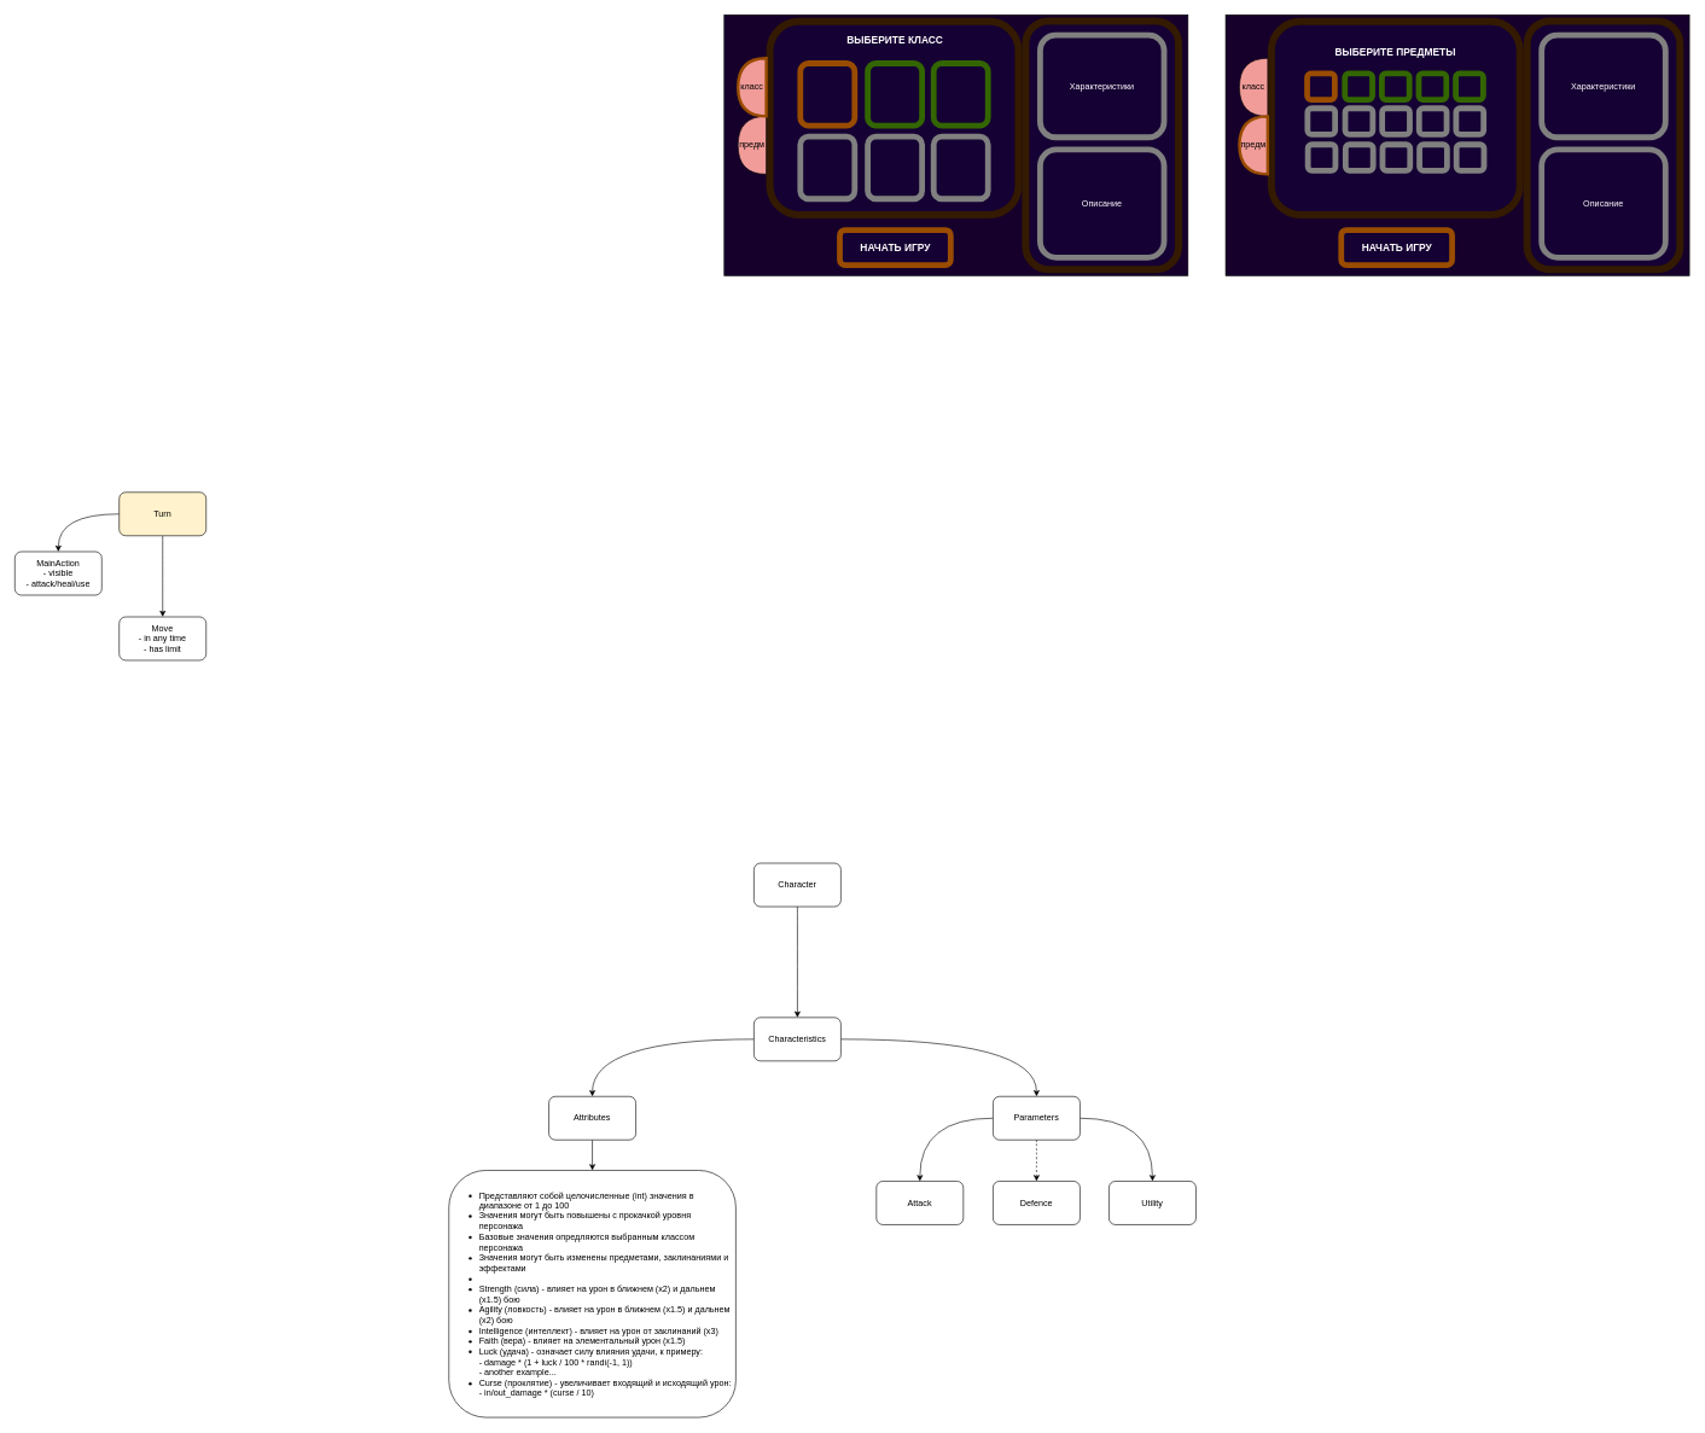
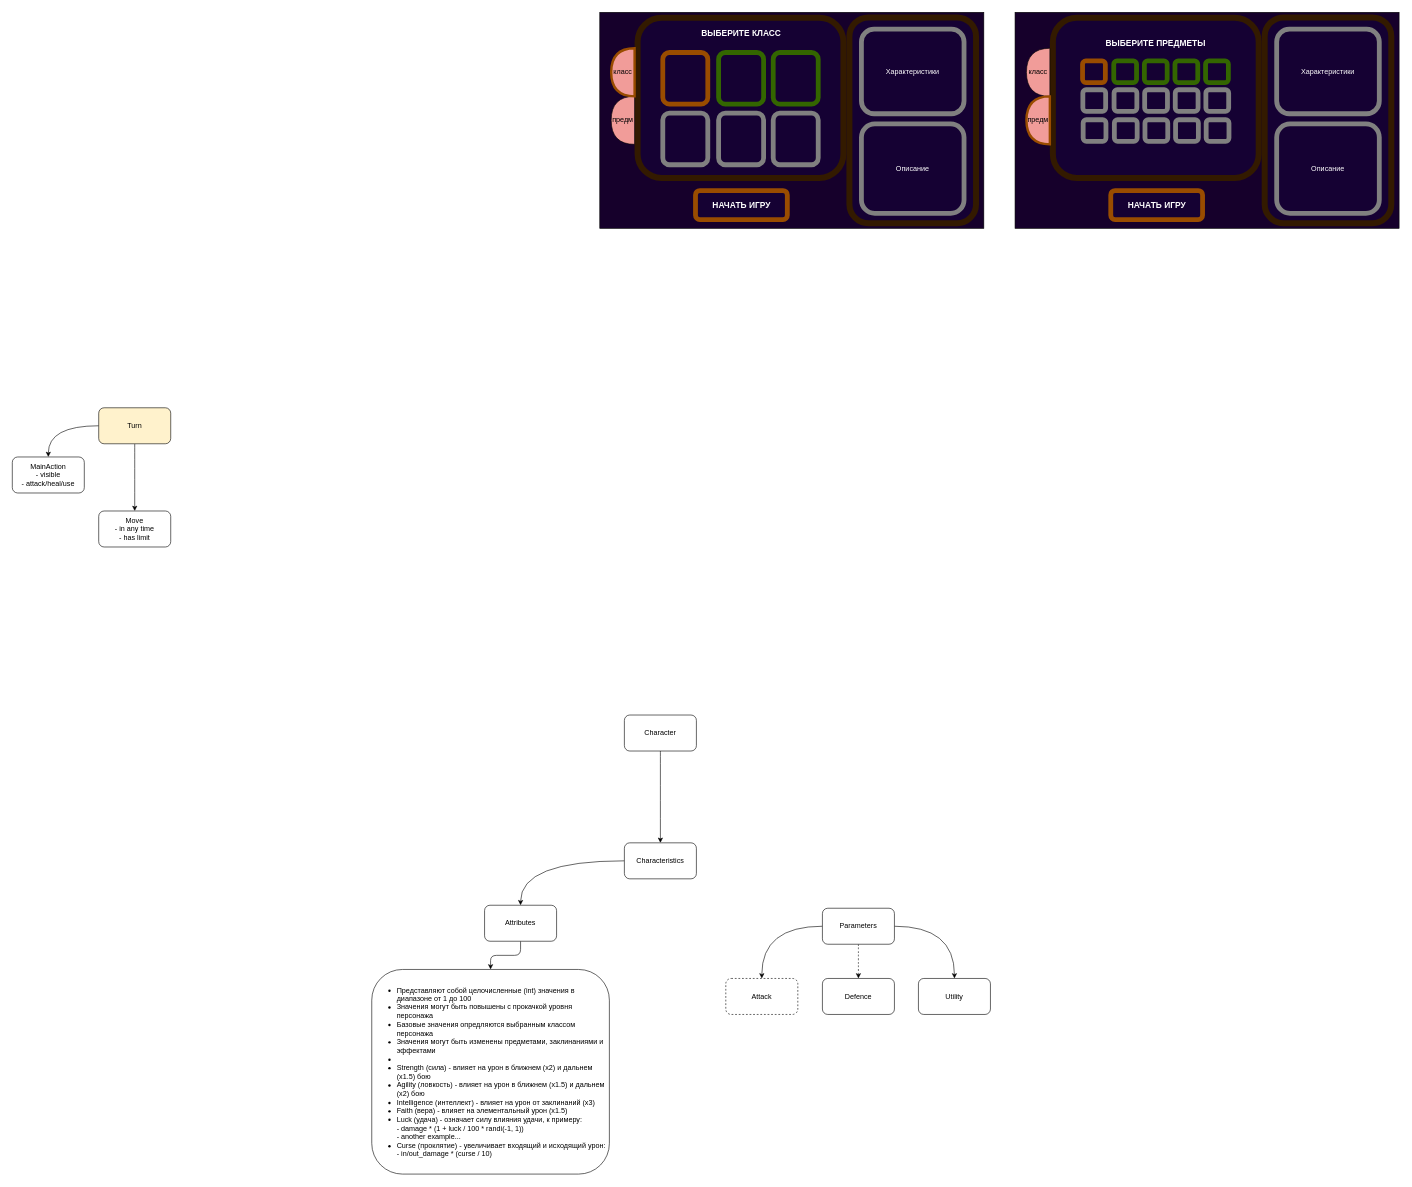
  <mxCell id="0" />
  <mxCell id="1" parent="0" />
  <mxCell id="2" style="edgeStyle=orthogonalEdgeStyle;rounded=1;orthogonalLoop=1;jettySize=auto;html=1;exitX=0;exitY=0.5;exitDx=0;exitDy=0;entryX=0.5;entryY=0;entryDx=0;entryDy=0;curved=1;labelBackgroundColor=none;fontColor=default;" parent="1" source="4" target="5" edge="1"><mxGeometry relative="1" as="geometry" /></mxCell>
  <mxCell id="3" style="edgeStyle=orthogonalEdgeStyle;rounded=1;orthogonalLoop=1;jettySize=auto;html=1;exitX=0.5;exitY=1;exitDx=0;exitDy=0;curved=1;labelBackgroundColor=none;fontColor=default;" parent="1" source="4" target="6" edge="1"><mxGeometry relative="1" as="geometry" /></mxCell>
  <mxCell id="4" value="Turn" style="rounded=1;whiteSpace=wrap;html=1;labelBackgroundColor=none;fillColor=#fff2cc;" parent="1" vertex="1"><mxGeometry x="164" y="679" width="120" height="60" as="geometry" /></mxCell>
  <mxCell id="5" value="MainAction&lt;div&gt;- visible&lt;/div&gt;&lt;div&gt;- attack/heal/use&lt;/div&gt;" style="rounded=1;whiteSpace=wrap;html=1;labelBackgroundColor=none;" parent="1" vertex="1"><mxGeometry x="20" y="761" width="120" height="60" as="geometry" /></mxCell>
  <mxCell id="6" value="Move&lt;div&gt;- in any time&lt;/div&gt;&lt;div&gt;- has limit&lt;/div&gt;" style="rounded=1;whiteSpace=wrap;html=1;labelBackgroundColor=none;" parent="1" vertex="1"><mxGeometry x="164" y="851" width="120" height="60" as="geometry" /></mxCell>
  <mxCell id="7" style="edgeStyle=orthogonalEdgeStyle;rounded=0;orthogonalLoop=1;jettySize=auto;html=1;exitX=0.5;exitY=1;exitDx=0;exitDy=0;curved=1;" parent="1" source="8" target="11" edge="1"><mxGeometry relative="1" as="geometry" /></mxCell>
  <mxCell id="8" value="Character" style="rounded=1;whiteSpace=wrap;html=1;labelBackgroundColor=none;" parent="1" vertex="1"><mxGeometry x="1040" y="1191" width="120" height="60" as="geometry" /></mxCell>
  <mxCell id="9" style="edgeStyle=orthogonalEdgeStyle;rounded=1;orthogonalLoop=1;jettySize=auto;html=1;exitX=0;exitY=0.5;exitDx=0;exitDy=0;curved=1;labelBackgroundColor=none;fontColor=default;" parent="1" source="11" target="13" edge="1"><mxGeometry relative="1" as="geometry" /></mxCell>
- <mxCell id="10" style="edgeStyle=orthogonalEdgeStyle;rounded=1;orthogonalLoop=1;jettySize=auto;html=1;exitX=1;exitY=0.5;exitDx=0;exitDy=0;curved=1;labelBackgroundColor=none;fontColor=default;" parent="1" source="11" target="17" edge="1"><mxGeometry relative="1" as="geometry" /></mxCell>
  <mxCell id="11" value="Characteristics" style="rounded=1;whiteSpace=wrap;html=1;labelBackgroundColor=none;" parent="1" vertex="1"><mxGeometry x="1040" y="1404" width="120" height="60" as="geometry" /></mxCell>
  <mxCell id="12" style="edgeStyle=orthogonalEdgeStyle;rounded=1;orthogonalLoop=1;jettySize=auto;html=1;exitX=0.5;exitY=1;exitDx=0;exitDy=0;labelBackgroundColor=none;fontColor=default;" parent="1" source="13" target="21" edge="1"><mxGeometry relative="1" as="geometry" /></mxCell>
- <mxCell id="13" value="Attributes" style="rounded=1;whiteSpace=wrap;html=1;labelBackgroundColor=none;" parent="1" vertex="1"><mxGeometry x="757" y="1513" width="120" height="60" as="geometry" /></mxCell>
+ <mxCell id="13" value="Attributes" style="rounded=1;whiteSpace=wrap;html=1;labelBackgroundColor=none;" parent="1" vertex="1"><mxGeometry x="807" y="1508" width="120" height="60" as="geometry" /></mxCell>
  <mxCell id="14" style="edgeStyle=orthogonalEdgeStyle;rounded=1;orthogonalLoop=1;jettySize=auto;html=1;exitX=0.5;exitY=1;exitDx=0;exitDy=0;curved=1;labelBackgroundColor=none;fontColor=default;dashed=1;" parent="1" source="17" target="19" edge="1"><mxGeometry relative="1" as="geometry" /></mxCell>
  <mxCell id="15" style="edgeStyle=orthogonalEdgeStyle;rounded=1;orthogonalLoop=1;jettySize=auto;html=1;exitX=0;exitY=0.5;exitDx=0;exitDy=0;curved=1;labelBackgroundColor=none;fontColor=default;" parent="1" source="17" target="18" edge="1"><mxGeometry relative="1" as="geometry" /></mxCell>
  <mxCell id="16" style="edgeStyle=orthogonalEdgeStyle;rounded=1;orthogonalLoop=1;jettySize=auto;html=1;exitX=1;exitY=0.5;exitDx=0;exitDy=0;curved=1;labelBackgroundColor=none;fontColor=default;" parent="1" source="17" target="20" edge="1"><mxGeometry relative="1" as="geometry" /></mxCell>
  <mxCell id="17" value="Parameters" style="rounded=1;whiteSpace=wrap;html=1;labelBackgroundColor=none;" parent="1" vertex="1"><mxGeometry x="1370" y="1513" width="120" height="60" as="geometry" /></mxCell>
- <mxCell id="18" value="Attack" style="rounded=1;whiteSpace=wrap;html=1;labelBackgroundColor=none;" parent="1" vertex="1"><mxGeometry x="1209" y="1630" width="120" height="60" as="geometry" /></mxCell>
+ <mxCell id="18" value="Attack" style="rounded=1;whiteSpace=wrap;html=1;labelBackgroundColor=none;dashed=1;" parent="1" vertex="1"><mxGeometry x="1209" y="1630" width="120" height="60" as="geometry" /></mxCell>
  <mxCell id="19" value="Defence" style="rounded=1;whiteSpace=wrap;html=1;labelBackgroundColor=none;" parent="1" vertex="1"><mxGeometry x="1370" y="1630" width="120" height="60" as="geometry" /></mxCell>
  <mxCell id="20" value="Utility" style="rounded=1;whiteSpace=wrap;html=1;labelBackgroundColor=none;" parent="1" vertex="1"><mxGeometry x="1530" y="1630" width="120" height="60" as="geometry" /></mxCell>
  <mxCell id="21" value="&lt;ul&gt;&lt;li&gt;Представляют собой целочисленные (int) значения в диапазоне от 1 до 100&lt;/li&gt;&lt;li&gt;Значения могут быть повышены с прокачкой уровня персонажа&lt;/li&gt;&lt;li&gt;Базовые значения опредляются выбранным классом персонажа&lt;/li&gt;&lt;li&gt;Значения могут быть изменены предметами, заклинаниями и эффектами&lt;/li&gt;&lt;li&gt;&lt;br&gt;&lt;/li&gt;&lt;li&gt;Strength (сила) - влияет на урон в ближнем (х2) и дальнем (х1.5) бою&lt;/li&gt;&lt;li&gt;Agility (ловкость) - влияет на урон в ближнем (х1.5) и дальнем (х2) бою&lt;/li&gt;&lt;li&gt;Intelligence (интеллект) - влияет на урон от заклинаний (х3)&lt;/li&gt;&lt;li&gt;Faith (вера) - влияет на элементальный урон (х1.5)&lt;/li&gt;&lt;li&gt;Luck (удача) - означает силу влияния удачи, к примеру:&lt;br&gt;- damage * (1 + luck / 100 * randi(-1, 1))&lt;br&gt;- another example...&lt;/li&gt;&lt;li&gt;Curse (проклятие) - увеличивает входящий и исходящий урон:&lt;br&gt;- in/out_damage * (curse / 10)&lt;/li&gt;&lt;/ul&gt;" style="rounded=1;whiteSpace=wrap;html=1;align=left;spacing=2;labelBackgroundColor=none;" parent="1" vertex="1"><mxGeometry x="619" y="1615" width="396" height="341" as="geometry" /></mxCell>
  <mxCell id="22" value="" style="rounded=0;whiteSpace=wrap;html=1;fillColor=#16002B;" vertex="1" parent="1"><mxGeometry x="999" y="20" width="640" height="360" as="geometry" /></mxCell>
  <mxCell id="23" value="" style="rounded=1;whiteSpace=wrap;html=1;strokeWidth=10;strokeColor=#331A00;fillColor=#150133;" vertex="1" parent="1"><mxGeometry x="1062" y="29" width="343" height="267" as="geometry" /></mxCell>
  <mxCell id="24" value="" style="rounded=1;whiteSpace=wrap;html=1;strokeWidth=10;strokeColor=#331A00;fillColor=#150133;" vertex="1" parent="1"><mxGeometry x="1415" y="28.5" width="211" height="343" as="geometry" /></mxCell>
  <mxCell id="25" value="" style="rounded=1;whiteSpace=wrap;html=1;strokeWidth=8;strokeColor=#994C00;fillColor=#150133;" vertex="1" parent="1"><mxGeometry x="1104" y="87" width="75" height="86" as="geometry" /></mxCell>
  <mxCell id="26" value="" style="rounded=1;whiteSpace=wrap;html=1;strokeWidth=8;strokeColor=#336600;fillColor=#150133;" vertex="1" parent="1"><mxGeometry x="1197" y="87" width="75" height="86" as="geometry" /></mxCell>
  <mxCell id="27" value="" style="rounded=1;whiteSpace=wrap;html=1;strokeWidth=8;strokeColor=#336600;fillColor=#150133;" vertex="1" parent="1"><mxGeometry x="1288" y="87" width="75" height="86" as="geometry" /></mxCell>
  <mxCell id="28" value="" style="rounded=1;whiteSpace=wrap;html=1;strokeWidth=8;strokeColor=#808080;fillColor=#150133;" vertex="1" parent="1"><mxGeometry x="1104" y="188" width="75" height="86" as="geometry" /></mxCell>
  <mxCell id="29" value="" style="rounded=1;whiteSpace=wrap;html=1;strokeWidth=8;strokeColor=#808080;fillColor=#150133;" vertex="1" parent="1"><mxGeometry x="1197" y="188" width="75" height="86" as="geometry" /></mxCell>
  <mxCell id="30" value="" style="rounded=1;whiteSpace=wrap;html=1;strokeWidth=8;strokeColor=#808080;fillColor=#150133;" vertex="1" parent="1"><mxGeometry x="1288" y="188" width="75" height="86" as="geometry" /></mxCell>
  <mxCell id="31" value="ВЫБЕРИТЕ КЛАСС" style="text;html=1;align=center;verticalAlign=middle;whiteSpace=wrap;rounded=0;fontStyle=1;fontColor=#FFFFFF;fontSize=14;" vertex="1" parent="1"><mxGeometry x="1160" y="40" width="150" height="30" as="geometry" /></mxCell>
  <mxCell id="32" value="предм" style="shape=or;whiteSpace=wrap;html=1;rotation=0;fillColor=#F19C99;flipH=1;strokeWidth=1;" vertex="1" parent="1"><mxGeometry x="1018" y="160" width="39" height="80" as="geometry" /></mxCell>
  <mxCell id="33" value="&lt;font color=&quot;#ffffff&quot;&gt;Характеристики&lt;/font&gt;" style="rounded=1;whiteSpace=wrap;html=1;strokeWidth=8;strokeColor=#808080;fillColor=#150133;" vertex="1" parent="1"><mxGeometry x="1435" y="48" width="171" height="141" as="geometry" /></mxCell>
  <mxCell id="34" value="&lt;span style=&quot;color: rgb(255, 255, 255);&quot;&gt;Описание&lt;/span&gt;" style="rounded=1;whiteSpace=wrap;html=1;strokeWidth=8;strokeColor=#808080;fillColor=#150133;" vertex="1" parent="1"><mxGeometry x="1435" y="206" width="171" height="149" as="geometry" /></mxCell>
  <mxCell id="35" value="&lt;font color=&quot;#ffffff&quot; style=&quot;font-size: 14px;&quot;&gt;&lt;b&gt;НАЧАТЬ ИГРУ&lt;/b&gt;&lt;/font&gt;" style="rounded=1;whiteSpace=wrap;html=1;strokeWidth=8;strokeColor=#994C00;fillColor=#150133;" vertex="1" parent="1"><mxGeometry x="1158.5" y="317" width="153" height="48.5" as="geometry" /></mxCell>
  <mxCell id="36" value="" style="rounded=0;whiteSpace=wrap;html=1;fillColor=#16002B;" vertex="1" parent="1"><mxGeometry x="1691" y="20" width="640" height="360" as="geometry" /></mxCell>
  <mxCell id="37" value="" style="rounded=1;whiteSpace=wrap;html=1;strokeWidth=10;strokeColor=#331A00;fillColor=#150133;" vertex="1" parent="1"><mxGeometry x="1754" y="29" width="343" height="267" as="geometry" /></mxCell>
  <mxCell id="38" value="" style="rounded=1;whiteSpace=wrap;html=1;strokeWidth=10;strokeColor=#331A00;fillColor=#150133;" vertex="1" parent="1"><mxGeometry x="2107" y="28.5" width="211" height="343" as="geometry" /></mxCell>
  <mxCell id="39" value="" style="rounded=1;whiteSpace=wrap;html=1;strokeWidth=8;strokeColor=#994C00;fillColor=#150133;" vertex="1" parent="1"><mxGeometry x="1803.5" y="101" width="38" height="36" as="geometry" /></mxCell>
  <mxCell id="40" value="ВЫБЕРИТЕ ПРЕДМЕТЫ" style="text;html=1;align=center;verticalAlign=middle;whiteSpace=wrap;rounded=0;fontStyle=1;fontColor=#FFFFFF;fontSize=14;" vertex="1" parent="1"><mxGeometry x="1838" y="57" width="175" height="30" as="geometry" /></mxCell>
  <mxCell id="41" value="класс" style="shape=or;whiteSpace=wrap;html=1;rotation=0;fontColor=#000000;fillColor=#F19C99;flipH=1;" vertex="1" parent="1"><mxGeometry x="1710" y="80" width="39" height="80" as="geometry" /></mxCell>
  <mxCell id="42" value="предм" style="shape=or;whiteSpace=wrap;html=1;rotation=0;fillColor=#F19C99;flipH=1;strokeWidth=4;strokeColor=#994C00;" vertex="1" parent="1"><mxGeometry x="1710" y="160" width="39" height="80" as="geometry" /></mxCell>
  <mxCell id="43" value="&lt;font color=&quot;#ffffff&quot;&gt;Характеристики&lt;/font&gt;" style="rounded=1;whiteSpace=wrap;html=1;strokeWidth=8;strokeColor=#808080;fillColor=#150133;" vertex="1" parent="1"><mxGeometry x="2127" y="48" width="171" height="141" as="geometry" /></mxCell>
  <mxCell id="44" value="&lt;span style=&quot;color: rgb(255, 255, 255);&quot;&gt;Описание&lt;/span&gt;" style="rounded=1;whiteSpace=wrap;html=1;strokeWidth=8;strokeColor=#808080;fillColor=#150133;" vertex="1" parent="1"><mxGeometry x="2127" y="206" width="171" height="149" as="geometry" /></mxCell>
  <mxCell id="45" value="&lt;font color=&quot;#ffffff&quot; style=&quot;font-size: 14px;&quot;&gt;&lt;b&gt;НАЧАТЬ ИГРУ&lt;/b&gt;&lt;/font&gt;" style="rounded=1;whiteSpace=wrap;html=1;strokeWidth=8;strokeColor=#994C00;fillColor=#150133;" vertex="1" parent="1"><mxGeometry x="1850.5" y="317" width="153" height="48.5" as="geometry" /></mxCell>
  <mxCell id="46" value="класс" style="shape=or;whiteSpace=wrap;html=1;rotation=0;fontColor=#000000;fillColor=#F19C99;flipH=1;strokeColor=#994C00;strokeWidth=4;" vertex="1" parent="1"><mxGeometry x="1018" y="80" width="39" height="80" as="geometry" /></mxCell>
  <mxCell id="47" value="" style="rounded=1;whiteSpace=wrap;html=1;strokeWidth=8;strokeColor=#336600;fillColor=#150133;" vertex="1" parent="1"><mxGeometry x="1855.5" y="101" width="38" height="36" as="geometry" /></mxCell>
  <mxCell id="48" value="" style="rounded=1;whiteSpace=wrap;html=1;strokeWidth=8;strokeColor=#336600;fillColor=#150133;" vertex="1" parent="1"><mxGeometry x="1906.5" y="101" width="38" height="36" as="geometry" /></mxCell>
  <mxCell id="49" value="" style="rounded=1;whiteSpace=wrap;html=1;strokeWidth=8;strokeColor=#336600;fillColor=#150133;" vertex="1" parent="1"><mxGeometry x="1957.5" y="101" width="38" height="36" as="geometry" /></mxCell>
  <mxCell id="50" value="" style="rounded=1;whiteSpace=wrap;html=1;strokeWidth=8;strokeColor=#336600;fillColor=#150133;" vertex="1" parent="1"><mxGeometry x="2008.5" y="101" width="38" height="36" as="geometry" /></mxCell>
  <mxCell id="51" value="" style="rounded=1;whiteSpace=wrap;html=1;strokeWidth=8;strokeColor=#808080;fillColor=#150133;" vertex="1" parent="1"><mxGeometry x="1804" y="149" width="38" height="36" as="geometry" /></mxCell>
  <mxCell id="52" value="" style="rounded=1;whiteSpace=wrap;html=1;strokeWidth=8;strokeColor=#808080;fillColor=#150133;" vertex="1" parent="1"><mxGeometry x="1856" y="149" width="38" height="36" as="geometry" /></mxCell>
  <mxCell id="53" value="" style="rounded=1;whiteSpace=wrap;html=1;strokeWidth=8;strokeColor=#808080;fillColor=#150133;" vertex="1" parent="1"><mxGeometry x="1907" y="149" width="38" height="36" as="geometry" /></mxCell>
  <mxCell id="54" value="" style="rounded=1;whiteSpace=wrap;html=1;strokeWidth=8;strokeColor=#808080;fillColor=#150133;" vertex="1" parent="1"><mxGeometry x="1958" y="149" width="38" height="36" as="geometry" /></mxCell>
  <mxCell id="55" value="" style="rounded=1;whiteSpace=wrap;html=1;strokeWidth=8;strokeColor=#808080;fillColor=#150133;" vertex="1" parent="1"><mxGeometry x="2009" y="149" width="38" height="36" as="geometry" /></mxCell>
  <mxCell id="56" value="" style="rounded=1;whiteSpace=wrap;html=1;strokeWidth=8;strokeColor=#808080;fillColor=#150133;" vertex="1" parent="1"><mxGeometry x="1804.5" y="199" width="38" height="36" as="geometry" /></mxCell>
  <mxCell id="57" value="" style="rounded=1;whiteSpace=wrap;html=1;strokeWidth=8;strokeColor=#808080;fillColor=#150133;" vertex="1" parent="1"><mxGeometry x="1856.5" y="199" width="38" height="36" as="geometry" /></mxCell>
  <mxCell id="58" value="" style="rounded=1;whiteSpace=wrap;html=1;strokeWidth=8;strokeColor=#808080;fillColor=#150133;" vertex="1" parent="1"><mxGeometry x="1907.5" y="199" width="38" height="36" as="geometry" /></mxCell>
  <mxCell id="59" value="" style="rounded=1;whiteSpace=wrap;html=1;strokeWidth=8;strokeColor=#808080;fillColor=#150133;" vertex="1" parent="1"><mxGeometry x="1958.5" y="199" width="38" height="36" as="geometry" /></mxCell>
  <mxCell id="60" value="" style="rounded=1;whiteSpace=wrap;html=1;strokeWidth=8;strokeColor=#808080;fillColor=#150133;" vertex="1" parent="1"><mxGeometry x="2009.5" y="199" width="38" height="36" as="geometry" /></mxCell>
